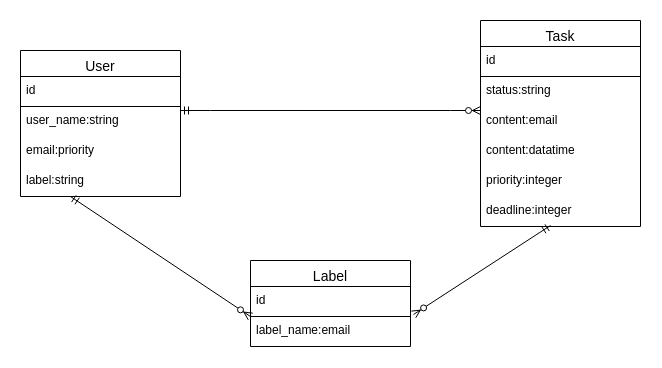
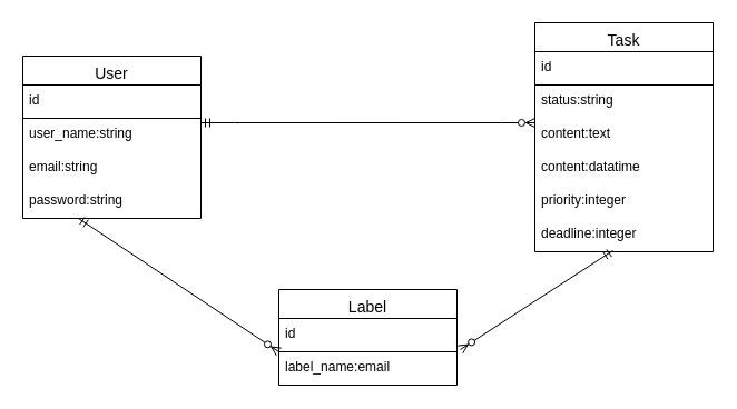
  <mxCell id="0" />
  <mxCell id="1" parent="0" />
  <mxCell id="2" value="Label" style="swimlane;fontStyle=0;childLayout=stackLayout;horizontal=1;startSize=26;horizontalStack=0;resizeParent=1;resizeParentMax=0;resizeLast=0;collapsible=1;marginBottom=0;align=center;fontSize=14;verticalAlign=bottom;" vertex="1" parent="1"><mxGeometry x="250" y="260" width="160" height="86" as="geometry" /></mxCell>
  <mxCell id="3" value="id" style="text;strokeColor=#000000;fillColor=none;spacingLeft=4;spacingRight=4;overflow=hidden;rotatable=0;points=[[0,0.5],[1,0.5]];portConstraint=eastwest;fontSize=12;" vertex="1" parent="2"><mxGeometry y="26" width="160" height="30" as="geometry" /></mxCell>
  <mxCell id="4" value="label_name:email" style="text;strokeColor=none;fillColor=none;spacingLeft=4;spacingRight=4;overflow=hidden;rotatable=0;points=[[0,0.5],[1,0.5]];portConstraint=eastwest;fontSize=12;" vertex="1" parent="2"><mxGeometry y="56" width="160" height="30" as="geometry" /></mxCell>
  <mxCell id="5" value="User" style="swimlane;fontStyle=0;childLayout=stackLayout;horizontal=1;startSize=26;horizontalStack=0;resizeParent=1;resizeParentMax=0;resizeLast=0;collapsible=1;marginBottom=0;align=center;fontSize=14;verticalAlign=bottom;" vertex="1" parent="1"><mxGeometry x="20" y="50" width="160" height="146" as="geometry" /></mxCell>
  <mxCell id="6" value="id&#10;" style="text;strokeColor=#000000;fillColor=none;spacingLeft=4;spacingRight=4;overflow=hidden;rotatable=0;points=[[0,0.5],[1,0.5]];portConstraint=eastwest;fontSize=12;" vertex="1" parent="5"><mxGeometry y="26" width="160" height="30" as="geometry" /></mxCell>
  <mxCell id="7" value="user_name:string" style="text;strokeColor=none;fillColor=none;spacingLeft=4;spacingRight=4;overflow=hidden;rotatable=0;points=[[0,0.5],[1,0.5]];portConstraint=eastwest;fontSize=12;" vertex="1" parent="5"><mxGeometry y="56" width="160" height="30" as="geometry" /></mxCell>
- <mxCell id="8" value="email:priority&#10;" style="text;strokeColor=none;fillColor=none;spacingLeft=4;spacingRight=4;overflow=hidden;rotatable=0;points=[[0,0.5],[1,0.5]];portConstraint=eastwest;fontSize=12;" vertex="1" parent="5"><mxGeometry y="86" width="160" height="30" as="geometry" /></mxCell>
- <mxCell id="9" value="label:string" style="text;strokeColor=none;fillColor=none;spacingLeft=4;spacingRight=4;overflow=hidden;rotatable=0;points=[[0,0.5],[1,0.5]];portConstraint=eastwest;fontSize=12;" vertex="1" parent="5"><mxGeometry y="116" width="160" height="30" as="geometry" /></mxCell>
+ <mxCell id="8" value="email:string&#10;" style="text;strokeColor=none;fillColor=none;spacingLeft=4;spacingRight=4;overflow=hidden;rotatable=0;points=[[0,0.5],[1,0.5]];portConstraint=eastwest;fontSize=12;" vertex="1" parent="5"><mxGeometry y="86" width="160" height="30" as="geometry" /></mxCell>
+ <mxCell id="9" value="password:string" style="text;strokeColor=none;fillColor=none;spacingLeft=4;spacingRight=4;overflow=hidden;rotatable=0;points=[[0,0.5],[1,0.5]];portConstraint=eastwest;fontSize=12;" vertex="1" parent="5"><mxGeometry y="116" width="160" height="30" as="geometry" /></mxCell>
  <mxCell id="10" value="Task" style="swimlane;fontStyle=0;childLayout=stackLayout;horizontal=1;startSize=26;horizontalStack=0;resizeParent=1;resizeParentMax=0;resizeLast=0;collapsible=1;marginBottom=0;align=center;fontSize=14;verticalAlign=bottom;" vertex="1" parent="1"><mxGeometry x="480" y="20" width="160" height="206" as="geometry" /></mxCell>
  <mxCell id="11" value="id" style="text;strokeColor=#000000;fillColor=none;spacingLeft=4;spacingRight=4;overflow=hidden;rotatable=0;points=[[0,0.5],[1,0.5]];portConstraint=eastwest;fontSize=12;" vertex="1" parent="10"><mxGeometry y="26" width="160" height="30" as="geometry" /></mxCell>
  <mxCell id="12" value="status:string" style="text;strokeColor=none;fillColor=none;spacingLeft=4;spacingRight=4;overflow=hidden;rotatable=0;points=[[0,0.5],[1,0.5]];portConstraint=eastwest;fontSize=12;" vertex="1" parent="10"><mxGeometry y="56" width="160" height="30" as="geometry" /></mxCell>
- <mxCell id="13" value="content:email" style="text;strokeColor=none;fillColor=none;spacingLeft=4;spacingRight=4;overflow=hidden;rotatable=0;points=[[0,0.5],[1,0.5]];portConstraint=eastwest;fontSize=12;" vertex="1" parent="10"><mxGeometry y="86" width="160" height="30" as="geometry" /></mxCell>
+ <mxCell id="13" value="content:text" style="text;strokeColor=none;fillColor=none;spacingLeft=4;spacingRight=4;overflow=hidden;rotatable=0;points=[[0,0.5],[1,0.5]];portConstraint=eastwest;fontSize=12;" vertex="1" parent="10"><mxGeometry y="86" width="160" height="30" as="geometry" /></mxCell>
  <mxCell id="14" value="content:datatime" style="text;strokeColor=none;fillColor=none;spacingLeft=4;spacingRight=4;overflow=hidden;rotatable=0;points=[[0,0.5],[1,0.5]];portConstraint=eastwest;fontSize=12;" vertex="1" parent="10"><mxGeometry y="116" width="160" height="30" as="geometry" /></mxCell>
  <mxCell id="15" value="priority:integer" style="text;strokeColor=none;fillColor=none;spacingLeft=4;spacingRight=4;overflow=hidden;rotatable=0;points=[[0,0.5],[1,0.5]];portConstraint=eastwest;fontSize=12;" vertex="1" parent="10"><mxGeometry y="146" width="160" height="30" as="geometry" /></mxCell>
  <mxCell id="16" value="deadline:integer" style="text;strokeColor=none;fillColor=none;spacingLeft=4;spacingRight=4;overflow=hidden;rotatable=0;points=[[0,0.5],[1,0.5]];portConstraint=eastwest;fontSize=12;" vertex="1" parent="10"><mxGeometry y="176" width="160" height="30" as="geometry" /></mxCell>
  <mxCell id="17" value="" style="edgeStyle=entityRelationEdgeStyle;fontSize=12;html=1;endArrow=ERzeroToMany;startArrow=ERmandOne;rounded=0;exitX=1;exitY=0.133;exitDx=0;exitDy=0;exitPerimeter=0;" edge="1" parent="1" source="7"><mxGeometry width="100" height="100" relative="1" as="geometry"><mxPoint x="380" y="210" as="sourcePoint" /><mxPoint x="480" y="110" as="targetPoint" /></mxGeometry></mxCell>
  <mxCell id="18" value="" style="fontSize=12;html=1;endArrow=ERzeroToMany;startArrow=ERmandOne;rounded=0;entryX=0;entryY=1;entryDx=0;entryDy=0;entryPerimeter=0;" edge="1" parent="1" target="3"><mxGeometry width="100" height="100" relative="1" as="geometry"><mxPoint x="70" y="196" as="sourcePoint" /><mxPoint x="220" y="253" as="targetPoint" /></mxGeometry></mxCell>
  <mxCell id="19" value="" style="fontSize=12;html=1;endArrow=ERzeroToMany;startArrow=ERmandOne;rounded=0;entryX=1.019;entryY=-0.067;entryDx=0;entryDy=0;entryPerimeter=0;" edge="1" parent="1" target="4"><mxGeometry width="100" height="100" relative="1" as="geometry"><mxPoint x="550" y="225" as="sourcePoint" /><mxPoint x="450" y="325" as="targetPoint" /></mxGeometry></mxCell>
